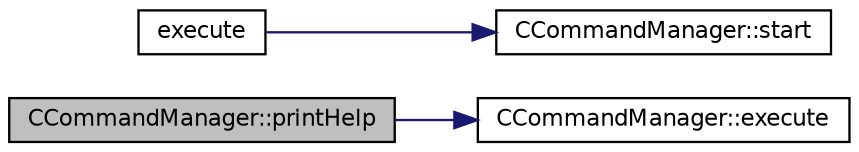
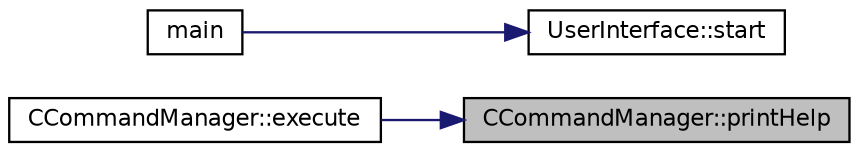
  digraph {
    rankdir=RL
    node [color=black fillcolor=white fontname=Helvetica fontsize=10 shape=record style=filled]
    edge [color=midnightblue dir=back fontname=Helvetica fontsize=10 labelfontname=Helvetica labelfontsize=10 style=solid]
    n1 [fillcolor=grey75 fontcolor=black height=0.2 label="CCommandManager::printHelp" width=0.4]
    n2 [height=0.2 label="CCommandManager::execute" width=0.4]
-   n3 [height=0.2 label="CCommandManager::start" width=0.4]
-   n4 [height=0.2 label=execute width=0.4]
-   n2 -> n1
+   n3 [height=0.2 label="UserInterface::start" width=0.4]
+   n4 [height=0.2 label=main width=0.4]
+   n1 -> n2
    n3 -> n4
  }
